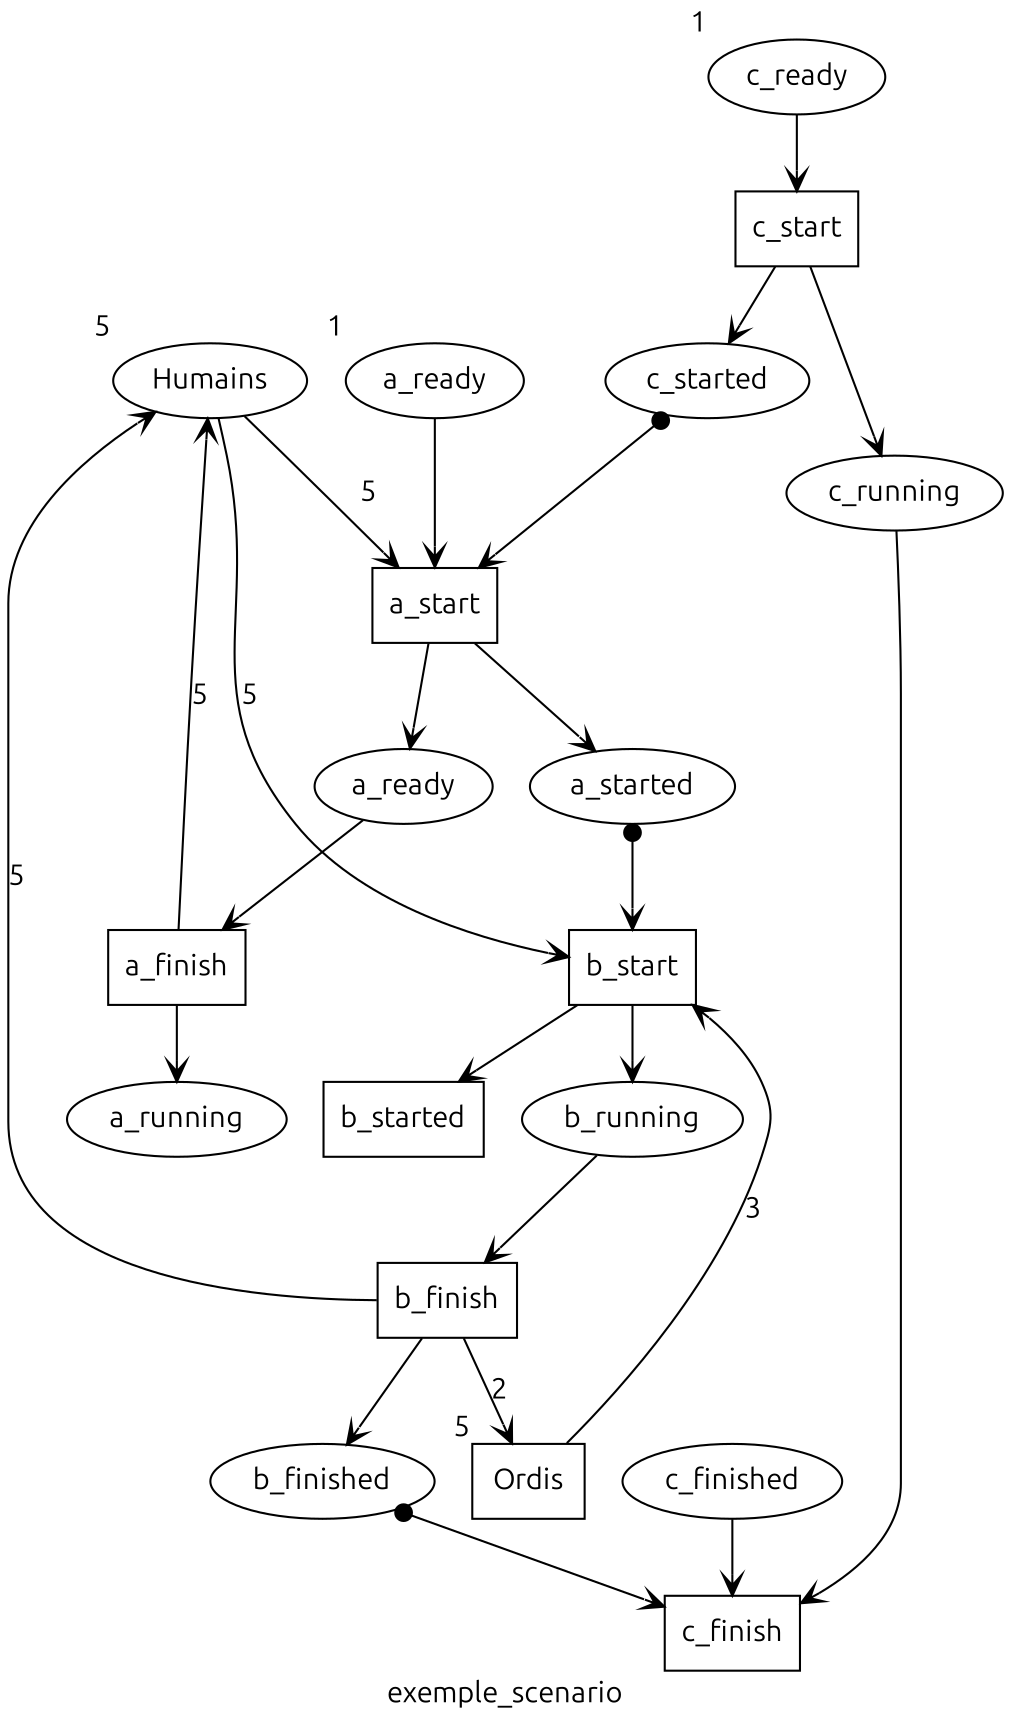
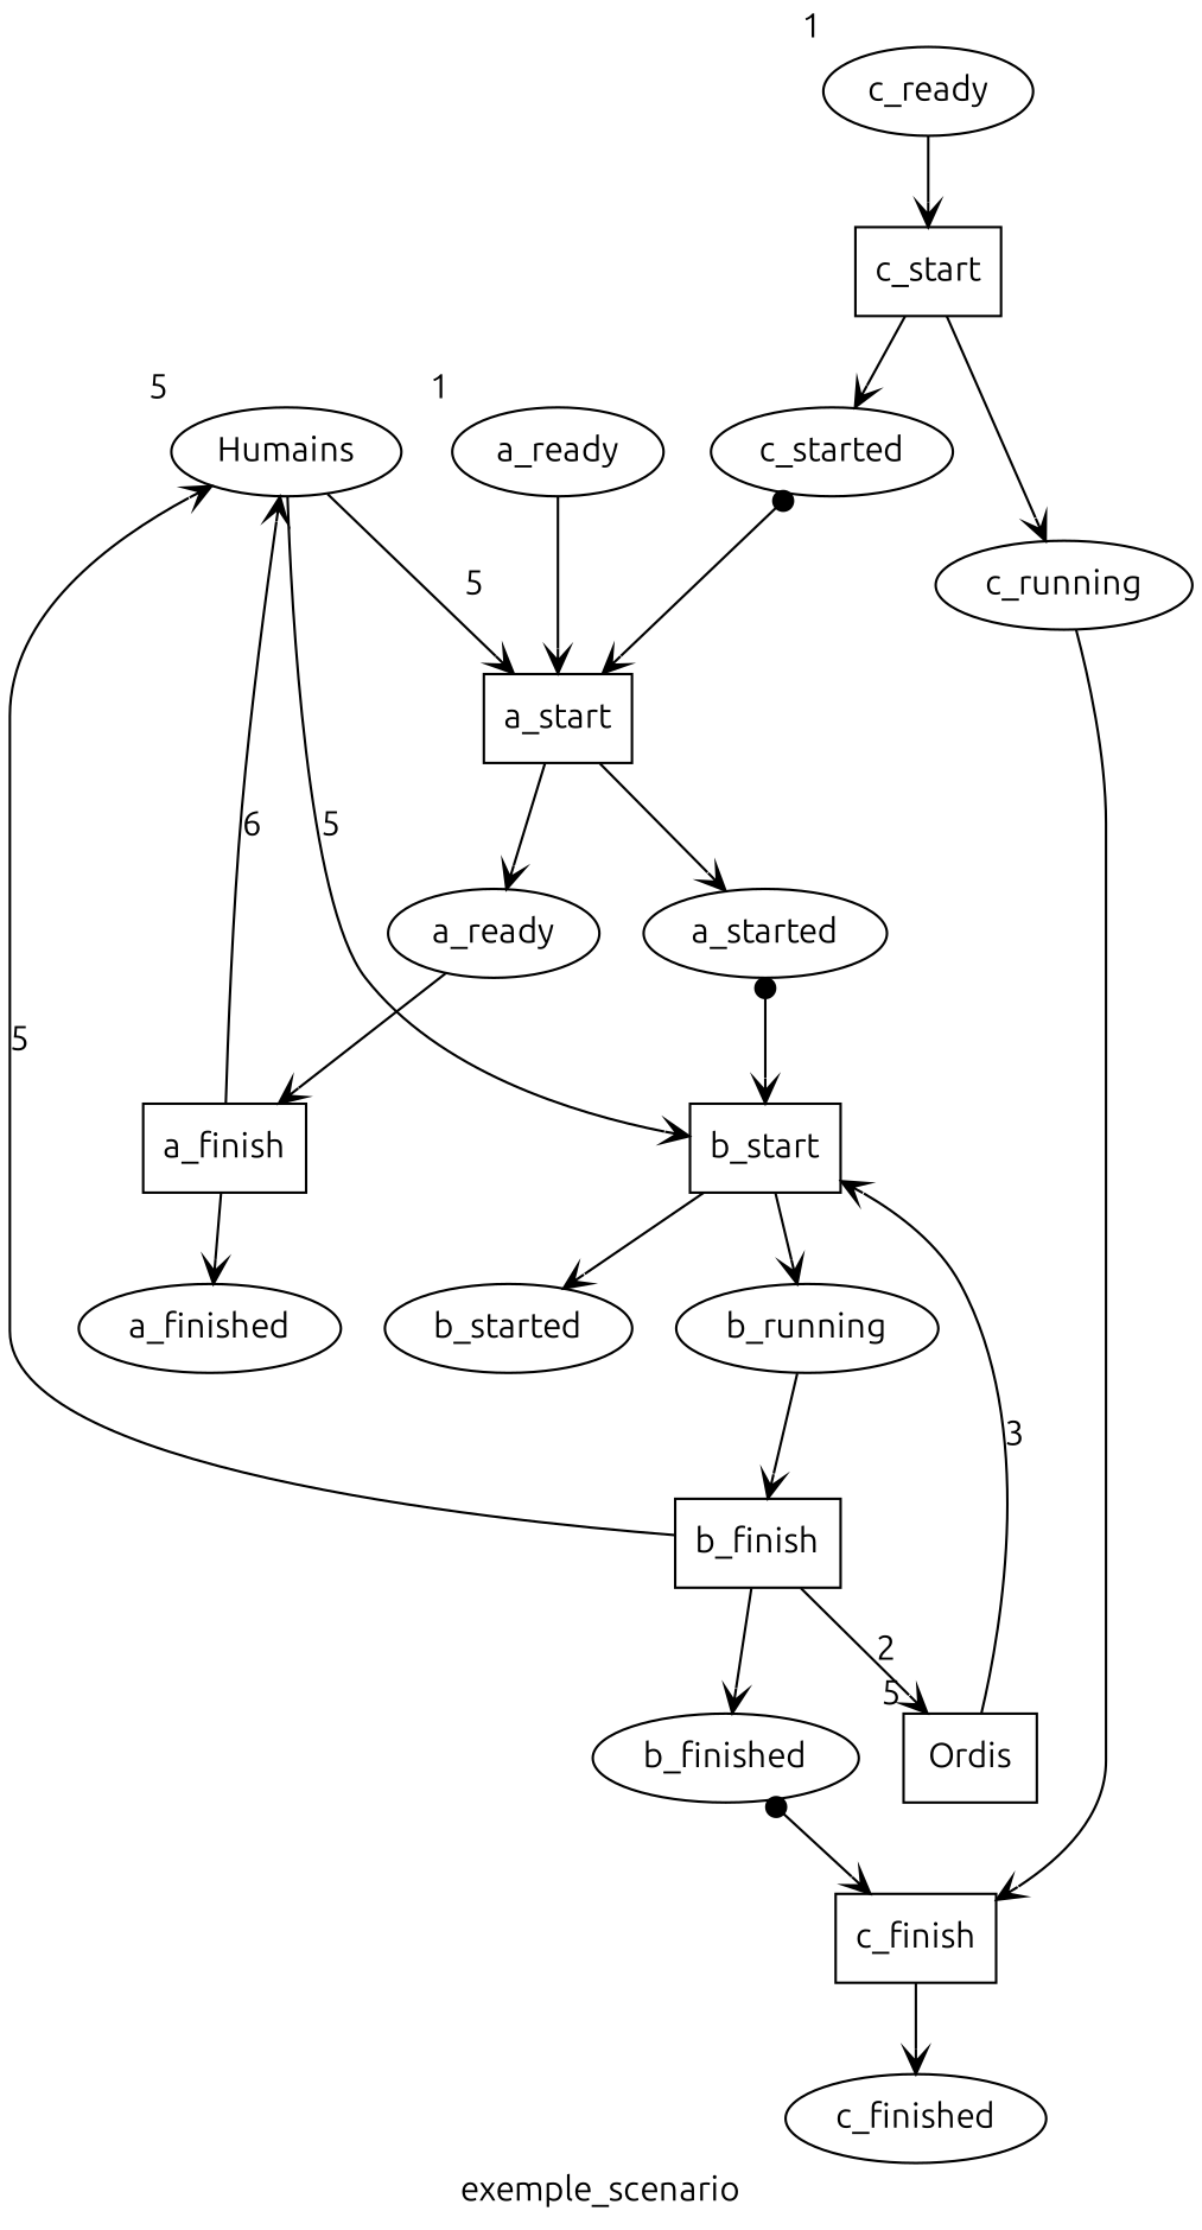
  digraph {
    fontname=Ubuntu
    label=exemple_scenario
    node [fontname=Ubuntu]
    edge [arrowhead=vee fontname=Ubuntu]
    Humains [xlabel=5]
    a_start [shape=rectangle]
    b_start [shape=rectangle]
    a_started
    n5 [label=a_ready]
    b_running
-   b_started [shape=box]
+   b_started
    Ordis [shape=box xlabel=5]
    a_ready [xlabel=1]
    a_finish [shape=rectangle]
-   a_finished [label=a_running]
+   a_finished
    b_finish [shape=rectangle]
    b_finished
    c_finish [shape=rectangle]
    c_finished
    c_ready [xlabel=1]
    c_start [shape=rectangle]
    c_started
    c_running
    Humains -> a_start [label=5]
    Humains -> b_start [label=5]
    a_start -> a_started
    a_start -> n5
    b_start -> b_running
    b_start -> b_started
    a_started -> b_start [arrowtail=dot dir=both]
    n5 -> a_finish
    b_running -> b_finish
    Ordis -> b_start [label=3]
    a_ready -> a_start
-   a_finish -> Humains [label=5]
+   a_finish -> Humains [label=6]
    a_finish -> a_finished
    b_finish -> Humains [label=5]
    b_finish -> Ordis [label=2]
    b_finish -> b_finished
    b_finished -> c_finish [arrowtail=dot dir=both]
-   c_finished -> c_finish
+   c_finish -> c_finished
    c_ready -> c_start
    c_start -> c_started
    c_start -> c_running
    c_started -> a_start [arrowtail=dot dir=both]
    c_running -> c_finish
  }
